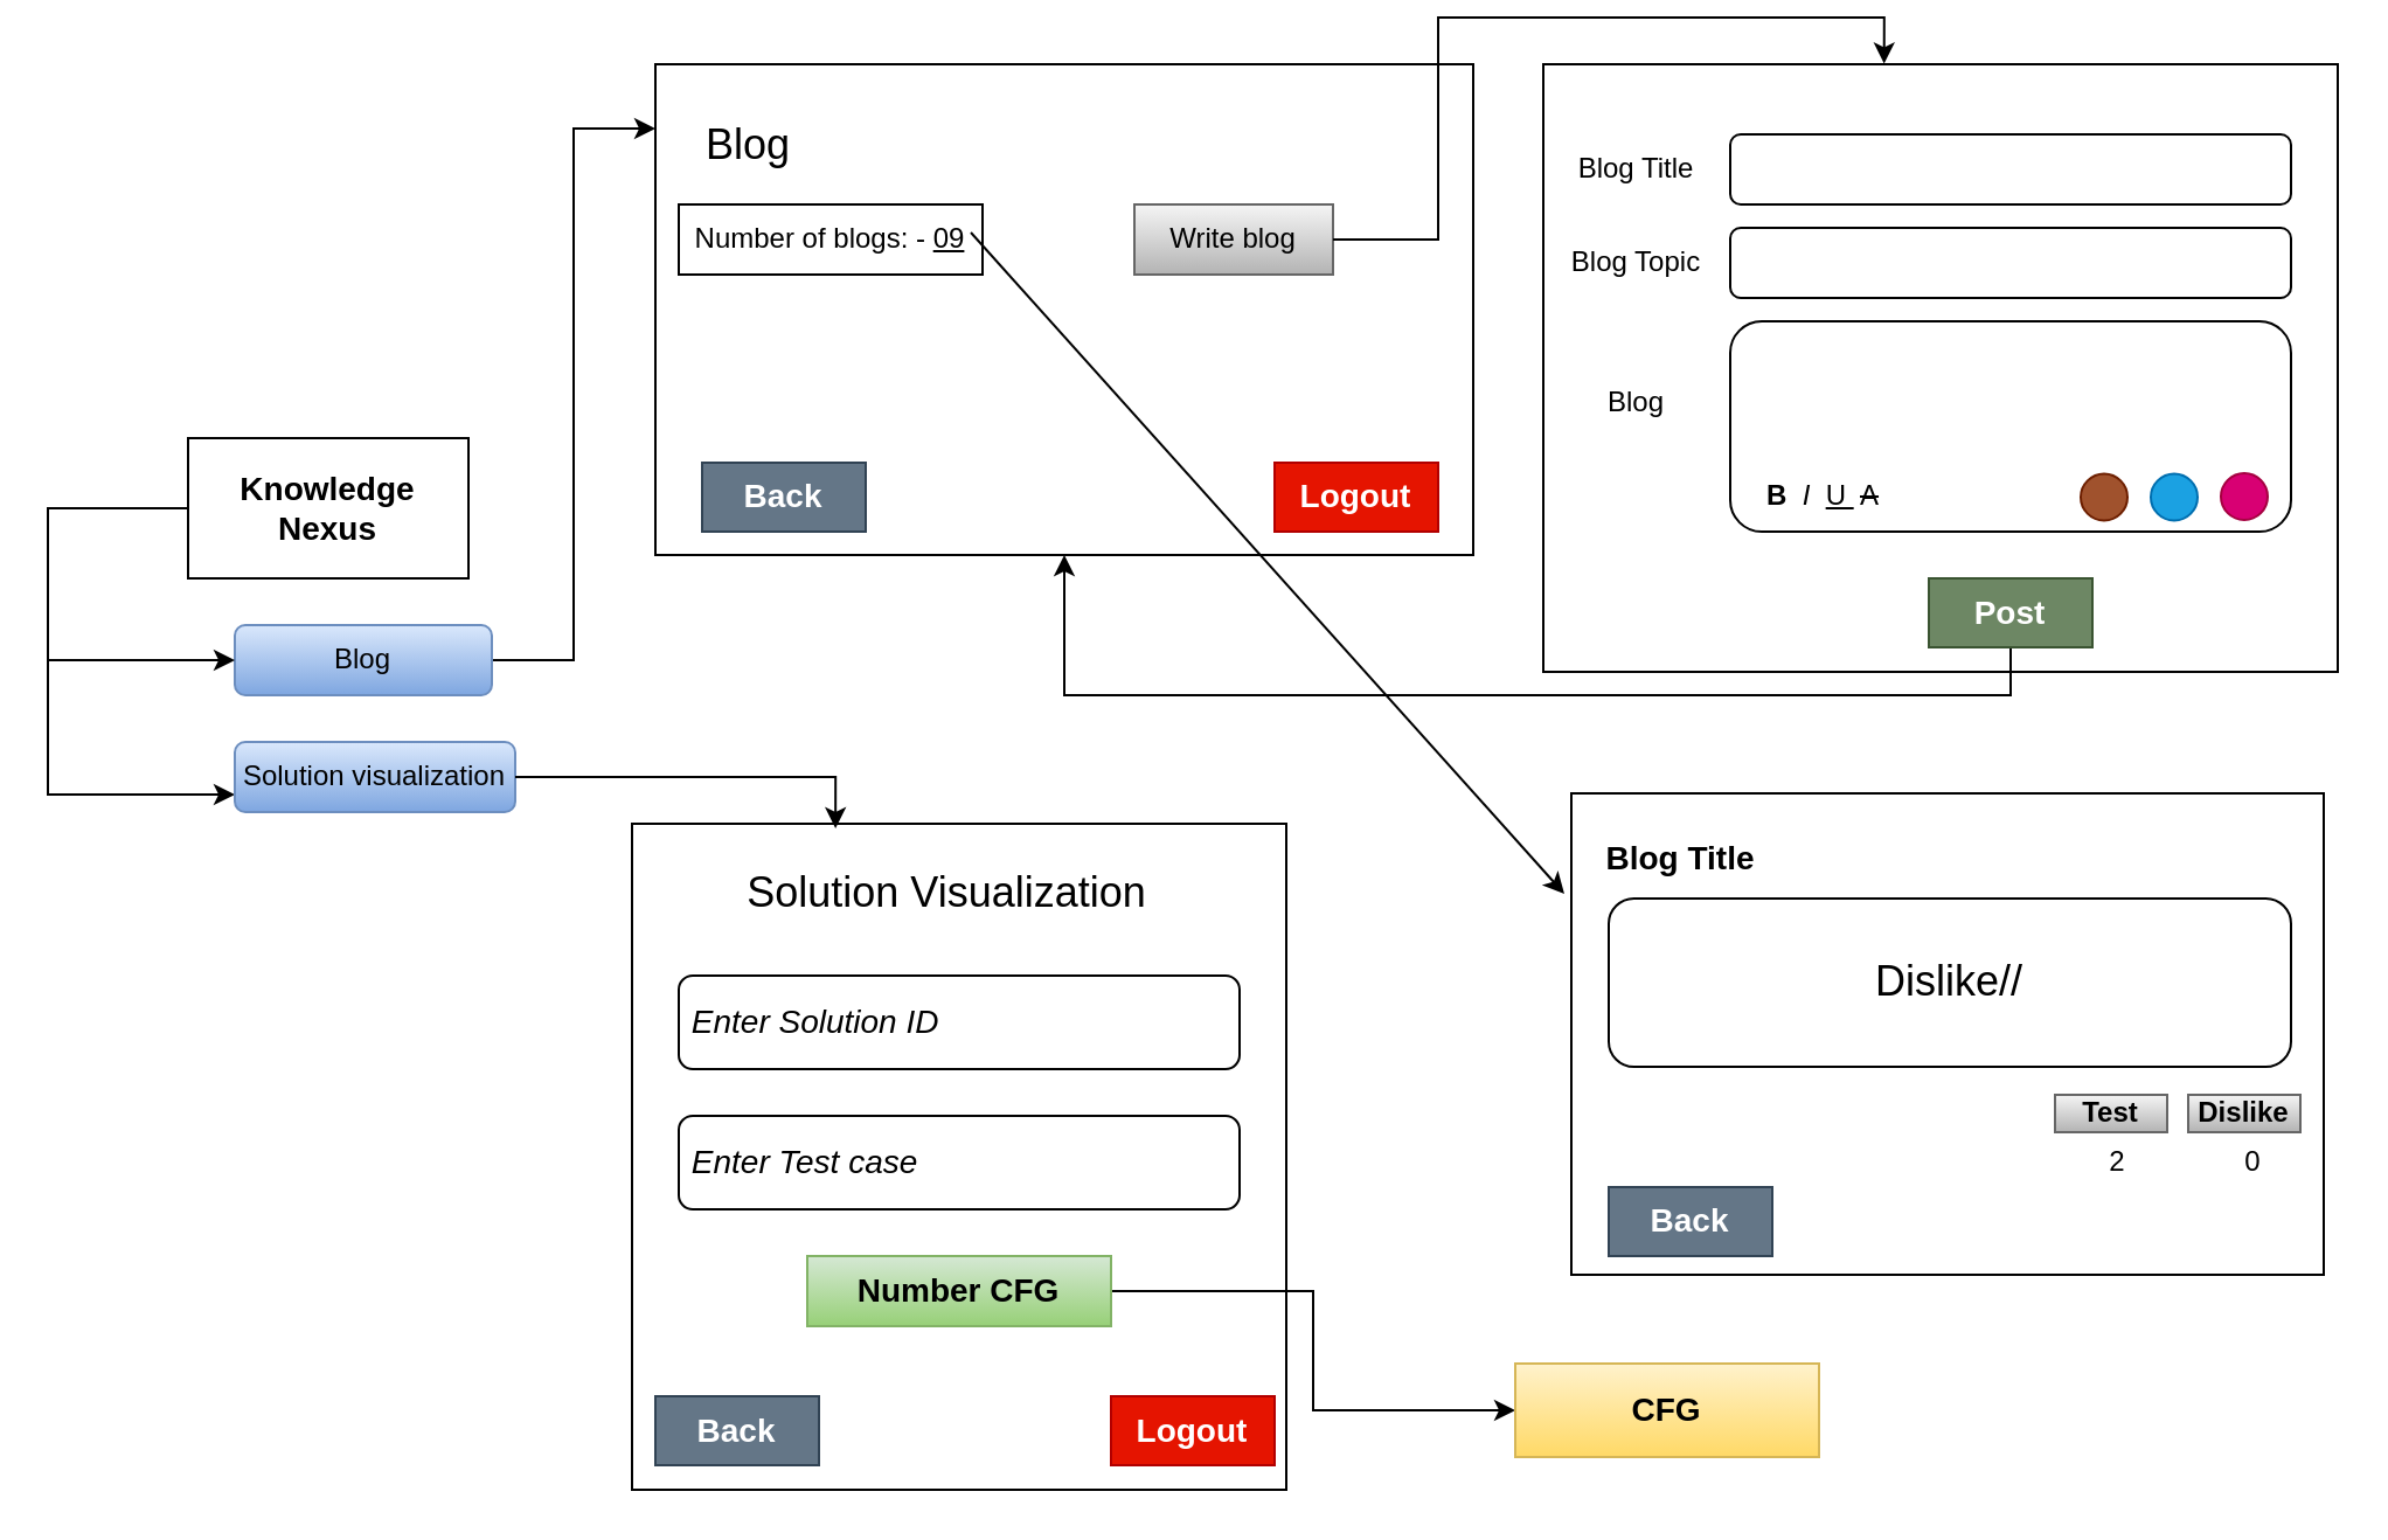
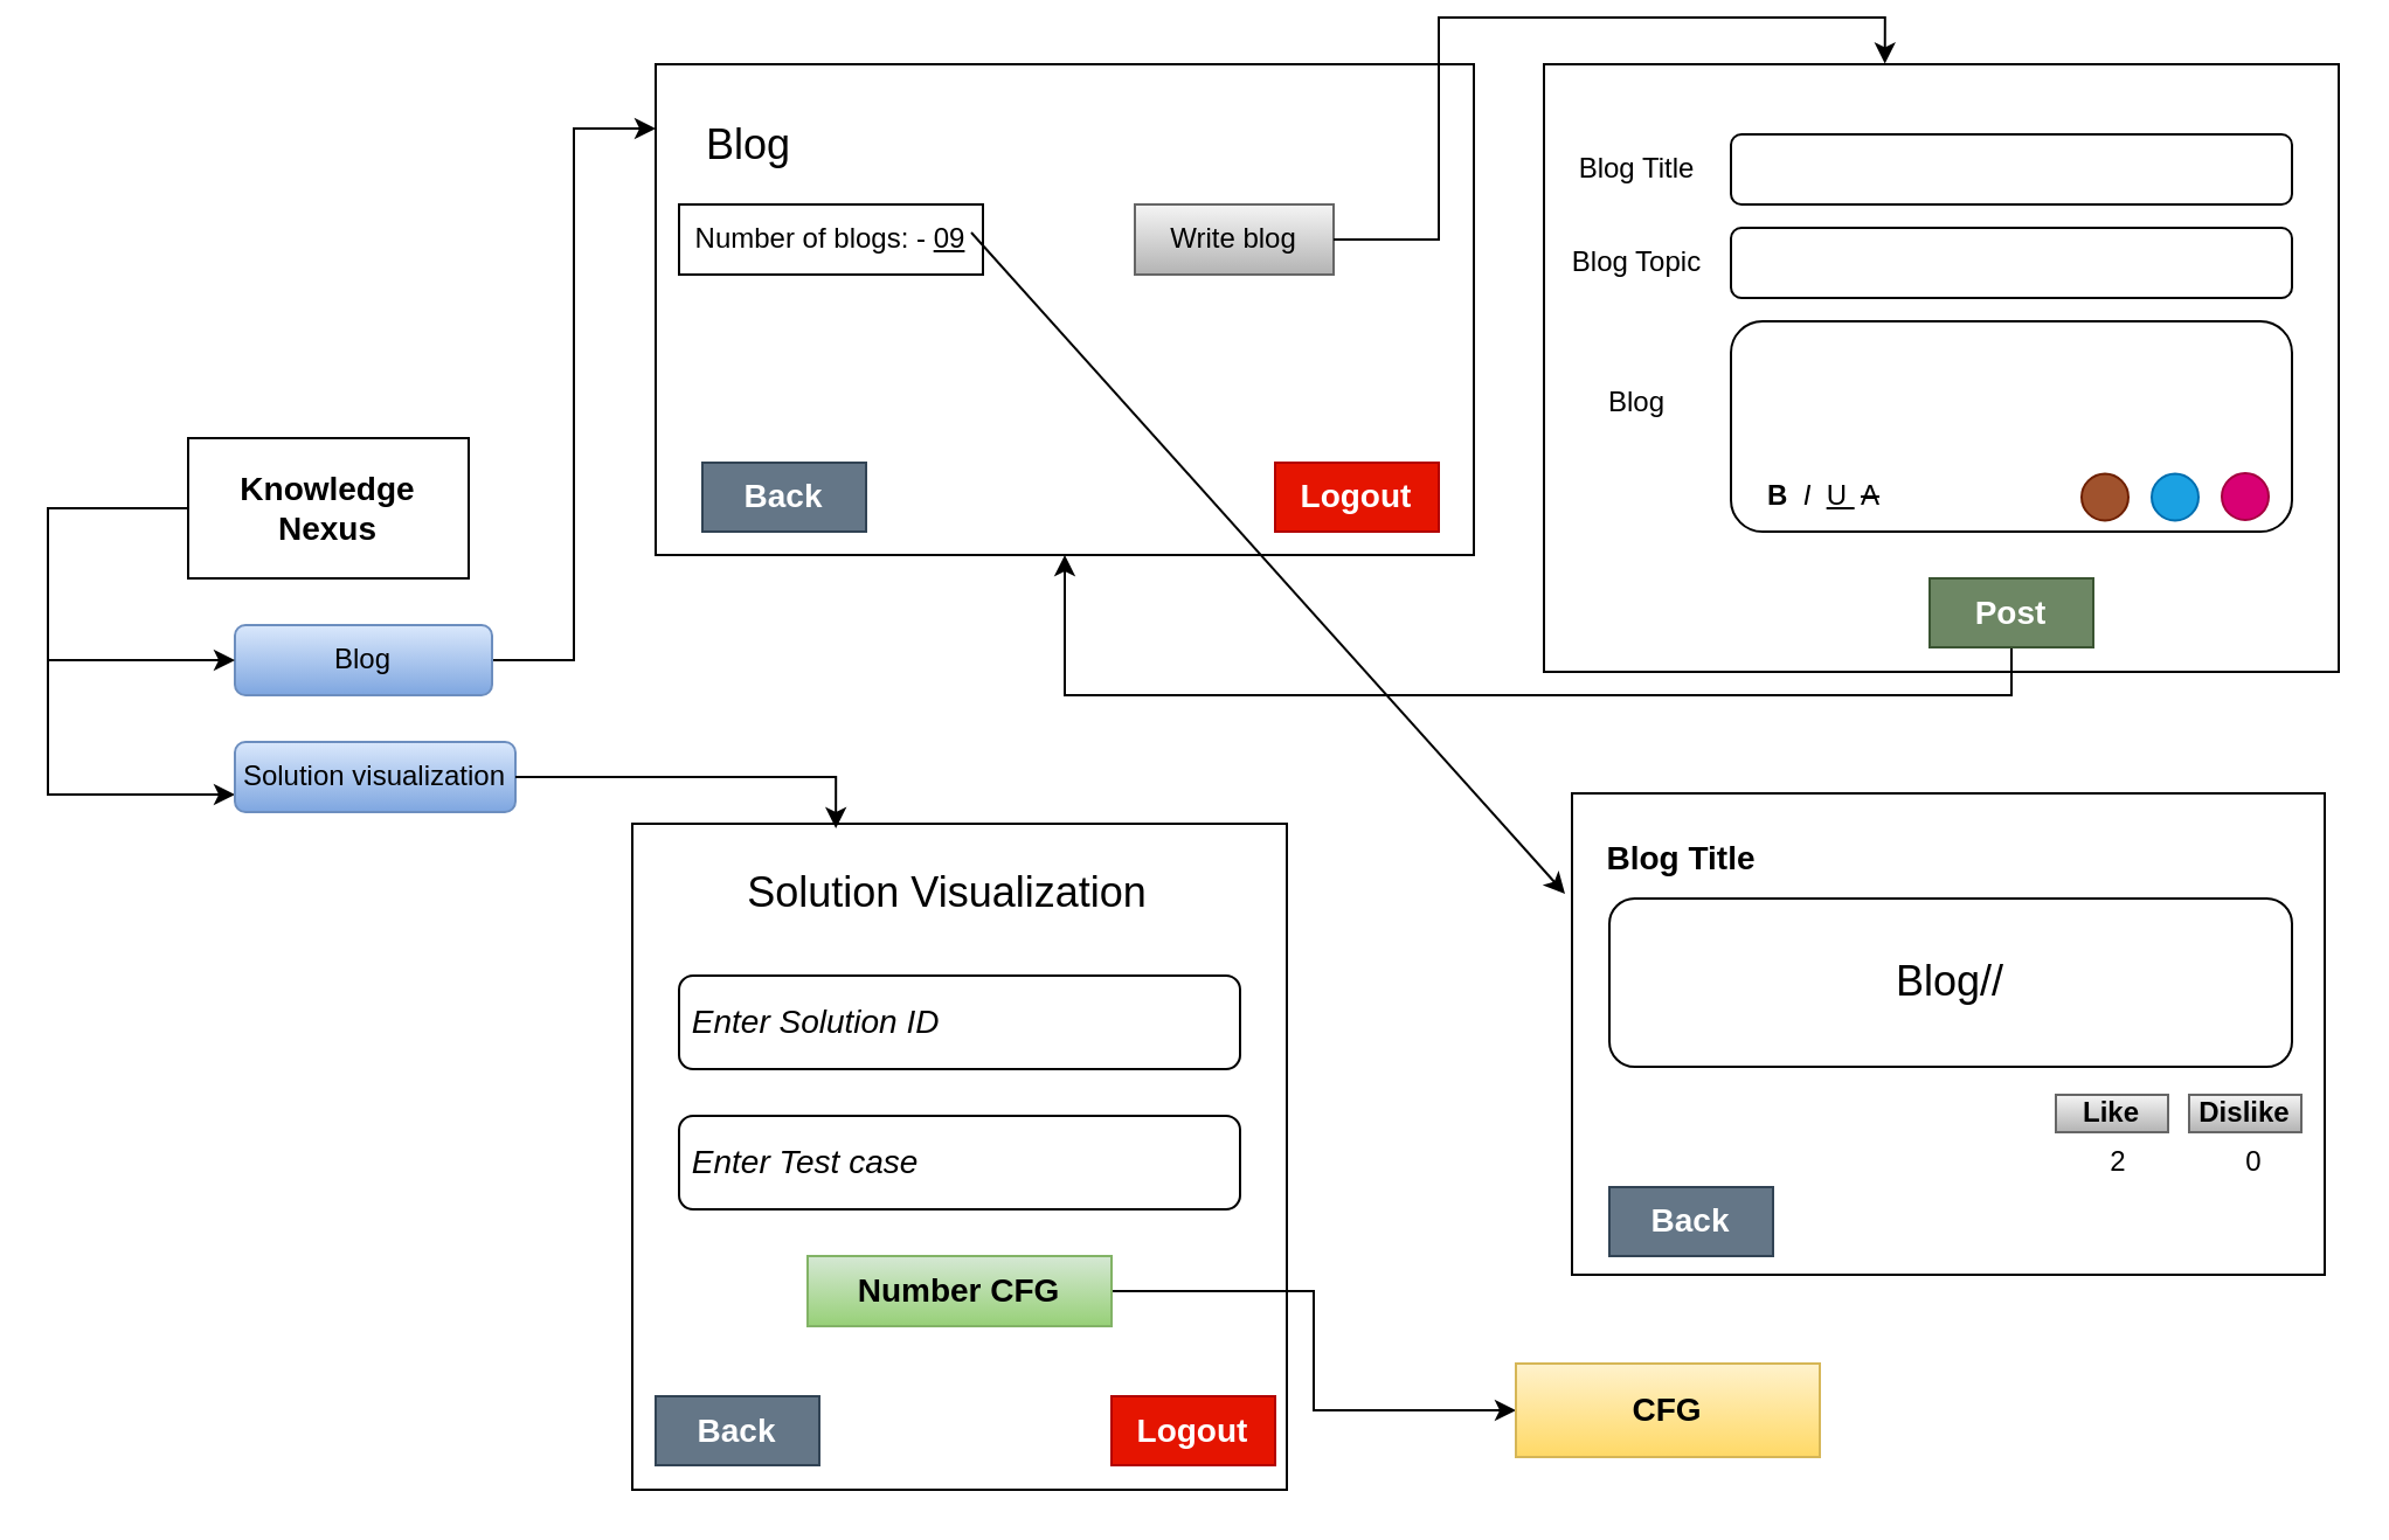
  <mxCell id="0" />
  <mxCell id="1" parent="0" />
  <mxCell id="2" value="" style="rounded=0;whiteSpace=wrap;html=1;" parent="1" vertex="1"><mxGeometry x="280" y="20" width="350" height="210" as="geometry" /></mxCell>
  <mxCell id="3" style="edgeStyle=orthogonalEdgeStyle;rounded=0;orthogonalLoop=1;jettySize=auto;html=1;entryX=0;entryY=0.75;entryDx=0;entryDy=0;" parent="1" source="4" target="9" edge="1"><mxGeometry relative="1" as="geometry"><Array as="points"><mxPoint x="20" y="210" /><mxPoint x="20" y="333" /></Array></mxGeometry></mxCell>
  <mxCell id="4" value="&lt;font style=&quot;font-size: 14px;&quot;&gt;&lt;b&gt;Knowledge Nexus&lt;/b&gt;&lt;/font&gt;" style="rounded=0;whiteSpace=wrap;html=1;" parent="1" vertex="1"><mxGeometry x="80" y="180" width="120" height="60" as="geometry" /></mxCell>
  <mxCell id="5" value="&lt;font style=&quot;font-size: 18px;&quot;&gt;Blog&lt;/font&gt;" style="text;html=1;align=center;verticalAlign=middle;whiteSpace=wrap;rounded=0;" parent="1" vertex="1"><mxGeometry x="280" y="40" width="80" height="30" as="geometry" /></mxCell>
  <mxCell id="6" value="&lt;b&gt;&lt;font style=&quot;font-size: 14px;&quot;&gt;Logout&lt;/font&gt;&lt;/b&gt;" style="rounded=0;whiteSpace=wrap;html=1;fillColor=#e51400;strokeColor=#B20000;fontColor=#ffffff;" parent="1" vertex="1"><mxGeometry x="545" y="190.5" width="70" height="29.5" as="geometry" /></mxCell>
  <mxCell id="7" style="edgeStyle=orthogonalEdgeStyle;rounded=0;orthogonalLoop=1;jettySize=auto;html=1;entryX=0;entryY=0.25;entryDx=0;entryDy=0;" parent="1" source="8" target="5" edge="1"><mxGeometry relative="1" as="geometry" /></mxCell>
  <mxCell id="8" value="Blog" style="rounded=1;whiteSpace=wrap;html=1;fillColor=#dae8fc;gradientColor=#7ea6e0;strokeColor=#6c8ebf;" parent="1" vertex="1"><mxGeometry x="100" y="260" width="110" height="30" as="geometry" /></mxCell>
  <mxCell id="9" value="Solution visualization" style="rounded=1;whiteSpace=wrap;html=1;fillColor=#dae8fc;gradientColor=#7ea6e0;strokeColor=#6c8ebf;" parent="1" vertex="1"><mxGeometry x="100" y="310" width="120" height="30" as="geometry" /></mxCell>
  <mxCell id="10" value="" style="endArrow=classic;html=1;rounded=0;entryX=0;entryY=0.5;entryDx=0;entryDy=0;" parent="1" target="8" edge="1"><mxGeometry width="50" height="50" relative="1" as="geometry"><mxPoint x="20" y="275" as="sourcePoint" /><mxPoint x="70" y="240" as="targetPoint" /></mxGeometry></mxCell>
  <mxCell id="11" value="Number of blogs: - &lt;u&gt;09&lt;/u&gt;" style="rounded=0;whiteSpace=wrap;html=1;" parent="1" vertex="1"><mxGeometry x="290" y="80" width="130" height="30" as="geometry" /></mxCell>
  <mxCell id="12" value="Write blog" style="rounded=0;whiteSpace=wrap;html=1;fillColor=#f5f5f5;gradientColor=#b3b3b3;strokeColor=#666666;" parent="1" vertex="1"><mxGeometry x="485" y="80" width="85" height="30" as="geometry" /></mxCell>
  <mxCell id="13" value="" style="rounded=0;whiteSpace=wrap;html=1;" parent="1" vertex="1"><mxGeometry x="660" y="20" width="340" height="260" as="geometry" /></mxCell>
  <mxCell id="14" value="" style="rounded=1;whiteSpace=wrap;html=1;" parent="1" vertex="1"><mxGeometry x="740" y="50" width="240" height="30" as="geometry" /></mxCell>
  <mxCell id="15" value="Blog Title" style="text;html=1;align=center;verticalAlign=middle;whiteSpace=wrap;rounded=0;" parent="1" vertex="1"><mxGeometry x="670" y="50" width="60" height="30" as="geometry" /></mxCell>
  <mxCell id="16" value="" style="rounded=1;whiteSpace=wrap;html=1;" parent="1" vertex="1"><mxGeometry x="740" y="90" width="240" height="30" as="geometry" /></mxCell>
  <mxCell id="17" value="Blog Topic" style="text;html=1;align=center;verticalAlign=middle;whiteSpace=wrap;rounded=0;" parent="1" vertex="1"><mxGeometry x="670" y="90" width="60" height="30" as="geometry" /></mxCell>
  <mxCell id="18" value="" style="rounded=1;whiteSpace=wrap;html=1;" parent="1" vertex="1"><mxGeometry x="740" y="130" width="240" height="90" as="geometry" /></mxCell>
  <mxCell id="19" value="Blog" style="text;html=1;align=center;verticalAlign=middle;whiteSpace=wrap;rounded=0;" parent="1" vertex="1"><mxGeometry x="670" y="150" width="60" height="30" as="geometry" /></mxCell>
  <mxCell id="20" value="&lt;b&gt;B&amp;nbsp; &lt;/b&gt;&lt;i&gt;I&lt;/i&gt;&amp;nbsp; &lt;u&gt;U&amp;nbsp;&lt;/u&gt; &lt;strike&gt;A&lt;/strike&gt;" style="text;html=1;align=center;verticalAlign=middle;whiteSpace=wrap;rounded=0;" parent="1" vertex="1"><mxGeometry x="750" y="190" width="60" height="30" as="geometry" /></mxCell>
  <mxCell id="21" style="edgeStyle=orthogonalEdgeStyle;rounded=0;orthogonalLoop=1;jettySize=auto;html=1;entryX=0.5;entryY=1;entryDx=0;entryDy=0;" parent="1" source="22" target="2" edge="1"><mxGeometry relative="1" as="geometry"><Array as="points"><mxPoint x="860" y="290" /><mxPoint x="455" y="290" /></Array></mxGeometry></mxCell>
  <mxCell id="22" value="&lt;b&gt;&lt;font style=&quot;font-size: 14px;&quot;&gt;Post&lt;/font&gt;&lt;/b&gt;" style="rounded=0;whiteSpace=wrap;html=1;fillColor=#6d8764;strokeColor=#3A5431;fontColor=#ffffff;" parent="1" vertex="1"><mxGeometry x="825" y="240" width="70" height="29.5" as="geometry" /></mxCell>
  <mxCell id="23" style="edgeStyle=orthogonalEdgeStyle;rounded=0;orthogonalLoop=1;jettySize=auto;html=1;entryX=0.429;entryY=-0.001;entryDx=0;entryDy=0;entryPerimeter=0;" parent="1" source="12" target="13" edge="1"><mxGeometry relative="1" as="geometry" /></mxCell>
  <mxCell id="24" value="&lt;b&gt;&lt;font style=&quot;font-size: 14px;&quot;&gt;Back&lt;/font&gt;&lt;/b&gt;" style="rounded=0;whiteSpace=wrap;html=1;fillColor=#647687;strokeColor=#314354;fontColor=#ffffff;" parent="1" vertex="1"><mxGeometry x="300" y="190.5" width="70" height="29.5" as="geometry" /></mxCell>
  <mxCell id="25" value="" style="rounded=0;whiteSpace=wrap;html=1;" parent="1" vertex="1"><mxGeometry x="270" y="345" width="280" height="285" as="geometry" /></mxCell>
  <mxCell id="26" value="&lt;font style=&quot;font-size: 18px;&quot;&gt;Solution Visualization&lt;/font&gt;" style="text;html=1;align=center;verticalAlign=middle;whiteSpace=wrap;rounded=0;" parent="1" vertex="1"><mxGeometry x="290" y="360" width="230" height="30" as="geometry" /></mxCell>
  <mxCell id="27" value="" style="ellipse;whiteSpace=wrap;html=1;aspect=fixed;fillColor=#d80073;fontColor=#ffffff;strokeColor=#A50040;" parent="1" vertex="1"><mxGeometry x="950" y="195" width="20" height="20" as="geometry" /></mxCell>
  <mxCell id="28" value="" style="ellipse;whiteSpace=wrap;html=1;aspect=fixed;fillColor=#1ba1e2;fontColor=#ffffff;strokeColor=#006EAF;" parent="1" vertex="1"><mxGeometry x="920" y="195.25" width="20" height="20" as="geometry" /></mxCell>
  <mxCell id="29" value="" style="ellipse;whiteSpace=wrap;html=1;aspect=fixed;fillColor=#a0522d;fontColor=#ffffff;strokeColor=#6D1F00;" parent="1" vertex="1"><mxGeometry x="890" y="195.25" width="20" height="20" as="geometry" /></mxCell>
  <mxCell id="30" value="&lt;font style=&quot;font-size: 14px;&quot;&gt;&lt;i&gt;&amp;nbsp;Enter Solution ID&lt;/i&gt;&lt;/font&gt;" style="rounded=1;whiteSpace=wrap;html=1;align=left;" parent="1" vertex="1"><mxGeometry x="290" y="410" width="240" height="40" as="geometry" /></mxCell>
  <mxCell id="31" style="edgeStyle=orthogonalEdgeStyle;rounded=0;orthogonalLoop=1;jettySize=auto;html=1;entryX=0;entryY=0.5;entryDx=0;entryDy=0;" parent="1" source="32" target="34" edge="1"><mxGeometry relative="1" as="geometry" /></mxCell>
  <mxCell id="32" value="&lt;b&gt;&lt;font style=&quot;font-size: 14px;&quot;&gt;Number CFG&lt;/font&gt;&lt;/b&gt;" style="rounded=0;whiteSpace=wrap;html=1;fillColor=#d5e8d4;gradientColor=#97d077;strokeColor=#82b366;" parent="1" vertex="1"><mxGeometry x="345" y="530" width="130" height="30" as="geometry" /></mxCell>
  <mxCell id="33" value="&lt;font style=&quot;font-size: 14px;&quot;&gt;&lt;i&gt;&amp;nbsp;Enter Test case&lt;/i&gt;&lt;/font&gt;" style="rounded=1;whiteSpace=wrap;html=1;align=left;" parent="1" vertex="1"><mxGeometry x="290" y="470" width="240" height="40" as="geometry" /></mxCell>
  <mxCell id="34" value="&lt;font style=&quot;font-size: 14px;&quot;&gt;&lt;b&gt;CFG&lt;/b&gt;&lt;/font&gt;" style="rounded=0;whiteSpace=wrap;html=1;fillColor=#fff2cc;gradientColor=#ffd966;strokeColor=#d6b656;" parent="1" vertex="1"><mxGeometry x="648" y="576" width="130" height="40" as="geometry" /></mxCell>
  <mxCell id="35" value="&lt;b&gt;&lt;font style=&quot;font-size: 14px;&quot;&gt;Back&lt;/font&gt;&lt;/b&gt;" style="rounded=0;whiteSpace=wrap;html=1;fillColor=#647687;strokeColor=#314354;fontColor=#ffffff;" parent="1" vertex="1"><mxGeometry x="280" y="590" width="70" height="29.5" as="geometry" /></mxCell>
  <mxCell id="36" value="&lt;b&gt;&lt;font style=&quot;font-size: 14px;&quot;&gt;Logout&lt;/font&gt;&lt;/b&gt;" style="rounded=0;whiteSpace=wrap;html=1;fillColor=#e51400;strokeColor=#B20000;fontColor=#ffffff;" parent="1" vertex="1"><mxGeometry x="475" y="590" width="70" height="29.5" as="geometry" /></mxCell>
  <mxCell id="37" style="edgeStyle=orthogonalEdgeStyle;rounded=0;orthogonalLoop=1;jettySize=auto;html=1;entryX=0.311;entryY=0.007;entryDx=0;entryDy=0;entryPerimeter=0;" parent="1" source="9" target="25" edge="1"><mxGeometry relative="1" as="geometry" /></mxCell>
  <mxCell id="38" value="" style="rounded=0;whiteSpace=wrap;html=1;" vertex="1" parent="1"><mxGeometry x="672" y="332" width="322" height="206" as="geometry" /></mxCell>
  <mxCell id="39" value="&lt;font style=&quot;font-size: 14px;&quot;&gt;&lt;b&gt;Blog Title&lt;/b&gt;&lt;/font&gt;" style="text;html=1;align=center;verticalAlign=middle;whiteSpace=wrap;rounded=0;" vertex="1" parent="1"><mxGeometry x="680" y="345" width="78" height="30" as="geometry" /></mxCell>
- <mxCell id="40" value="&lt;font style=&quot;font-size: 18px;&quot;&gt;Dislike//&lt;/font&gt;" style="rounded=1;whiteSpace=wrap;html=1;" vertex="1" parent="1"><mxGeometry x="688" y="377" width="292" height="72" as="geometry" /></mxCell>
- <mxCell id="41" value="&lt;b&gt;Test&lt;/b&gt;" style="rounded=0;whiteSpace=wrap;html=1;fillColor=#f5f5f5;gradientColor=#b3b3b3;strokeColor=#666666;" vertex="1" parent="1"><mxGeometry x="879" y="461" width="48" height="16" as="geometry" /></mxCell>
+ <mxCell id="40" value="&lt;font style=&quot;font-size: 18px;&quot;&gt;Blog//&lt;/font&gt;" style="rounded=1;whiteSpace=wrap;html=1;" vertex="1" parent="1"><mxGeometry x="688" y="377" width="292" height="72" as="geometry" /></mxCell>
+ <mxCell id="41" value="&lt;b&gt;Like&lt;/b&gt;" style="rounded=0;whiteSpace=wrap;html=1;fillColor=#f5f5f5;gradientColor=#b3b3b3;strokeColor=#666666;" vertex="1" parent="1"><mxGeometry x="879" y="461" width="48" height="16" as="geometry" /></mxCell>
  <mxCell id="42" value="&lt;b&gt;Dislike&lt;/b&gt;" style="rounded=0;whiteSpace=wrap;html=1;fillColor=#f5f5f5;gradientColor=#b3b3b3;strokeColor=#666666;" vertex="1" parent="1"><mxGeometry x="936" y="461" width="48" height="16" as="geometry" /></mxCell>
  <mxCell id="43" value="2" style="text;html=1;align=center;verticalAlign=middle;whiteSpace=wrap;rounded=0;" vertex="1" parent="1"><mxGeometry x="876" y="475" width="60" height="30" as="geometry" /></mxCell>
  <mxCell id="44" value="0" style="text;html=1;align=center;verticalAlign=middle;whiteSpace=wrap;rounded=0;" vertex="1" parent="1"><mxGeometry x="934" y="475" width="60" height="30" as="geometry" /></mxCell>
  <mxCell id="45" value="&lt;b&gt;&lt;font style=&quot;font-size: 14px;&quot;&gt;Back&lt;/font&gt;&lt;/b&gt;" style="rounded=0;whiteSpace=wrap;html=1;fillColor=#647687;strokeColor=#314354;fontColor=#ffffff;" vertex="1" parent="1"><mxGeometry x="688" y="500.5" width="70" height="29.5" as="geometry" /></mxCell>
  <mxCell id="46" value="" style="endArrow=classic;html=1;rounded=0;" edge="1" parent="1"><mxGeometry width="50" height="50" relative="1" as="geometry"><mxPoint x="415" y="92" as="sourcePoint" /><mxPoint x="669" y="375" as="targetPoint" /></mxGeometry></mxCell>
